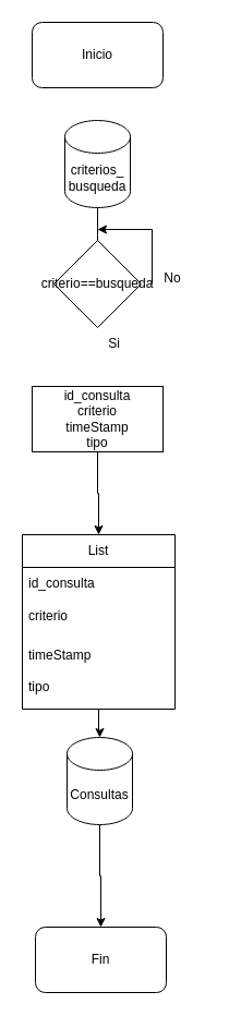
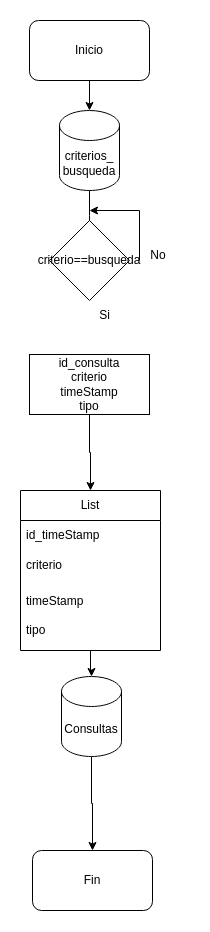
  <mxCell id="0" />
  <mxCell id="1" parent="0" />
+ <mxCell id="2" style="edgeStyle=orthogonalEdgeStyle;rounded=0;orthogonalLoop=1;jettySize=auto;html=1;exitX=0.5;exitY=1;exitDx=0;exitDy=0;entryX=0.5;entryY=0;entryDx=0;entryDy=0;entryPerimeter=0;" parent="1" source="3" target="10" edge="1"><mxGeometry relative="1" as="geometry" /></mxCell>
  <mxCell id="3" value="Inicio" style="rounded=1;whiteSpace=wrap;html=1;" parent="1" vertex="1"><mxGeometry x="29" y="20" width="120" height="60" as="geometry" /></mxCell>
  <mxCell id="4" style="edgeStyle=orthogonalEdgeStyle;rounded=0;orthogonalLoop=1;jettySize=auto;html=1;" parent="1" source="5" target="12" edge="1"><mxGeometry relative="1" as="geometry" /></mxCell>
  <mxCell id="5" value="List" style="swimlane;fontStyle=0;childLayout=stackLayout;horizontal=1;startSize=30;horizontalStack=0;resizeParent=1;resizeParentMax=0;resizeLast=0;collapsible=1;marginBottom=0;whiteSpace=wrap;html=1;" parent="1" vertex="1"><mxGeometry x="20" y="490" width="140" height="160" as="geometry" /></mxCell>
- <mxCell id="6" value="id_consulta" style="text;strokeColor=none;fillColor=none;align=left;verticalAlign=middle;spacingLeft=4;spacingRight=4;overflow=hidden;points=[[0,0.5],[1,0.5]];portConstraint=eastwest;rotatable=0;whiteSpace=wrap;html=1;" parent="5" vertex="1"><mxGeometry y="30" width="140" height="30" as="geometry" /></mxCell>
+ <mxCell id="6" value="id_timeStamp" style="text;strokeColor=none;fillColor=none;align=left;verticalAlign=middle;spacingLeft=4;spacingRight=4;overflow=hidden;points=[[0,0.5],[1,0.5]];portConstraint=eastwest;rotatable=0;whiteSpace=wrap;html=1;" parent="5" vertex="1"><mxGeometry y="30" width="140" height="30" as="geometry" /></mxCell>
  <mxCell id="7" value="criterio" style="text;strokeColor=none;fillColor=none;align=left;verticalAlign=middle;spacingLeft=4;spacingRight=4;overflow=hidden;points=[[0,0.5],[1,0.5]];portConstraint=eastwest;rotatable=0;whiteSpace=wrap;html=1;" parent="5" vertex="1"><mxGeometry y="60" width="140" height="30" as="geometry" /></mxCell>
  <mxCell id="8" value="timeStamp&lt;br&gt;&lt;br&gt;tipo" style="text;strokeColor=none;fillColor=none;align=left;verticalAlign=middle;spacingLeft=4;spacingRight=4;overflow=hidden;points=[[0,0.5],[1,0.5]];portConstraint=eastwest;rotatable=0;whiteSpace=wrap;html=1;" parent="5" vertex="1"><mxGeometry y="90" width="140" height="70" as="geometry" /></mxCell>
  <mxCell id="9" style="edgeStyle=orthogonalEdgeStyle;rounded=0;orthogonalLoop=1;jettySize=auto;html=1;exitX=0.5;exitY=1;exitDx=0;exitDy=0;exitPerimeter=0;" parent="1" source="10" edge="1"><mxGeometry relative="1" as="geometry"><mxPoint x="89" y="240" as="targetPoint" /></mxGeometry></mxCell>
  <mxCell id="10" value="criterios_&lt;br&gt;busqueda" style="shape=cylinder3;whiteSpace=wrap;html=1;boundedLbl=1;backgroundOutline=1;size=15;" parent="1" vertex="1"><mxGeometry x="59" y="110" width="60" height="80" as="geometry" /></mxCell>
  <mxCell id="11" value="" style="edgeStyle=orthogonalEdgeStyle;rounded=0;orthogonalLoop=1;jettySize=auto;html=1;" parent="1" source="12" target="13" edge="1"><mxGeometry relative="1" as="geometry" /></mxCell>
  <mxCell id="12" value="Consultas" style="shape=cylinder3;whiteSpace=wrap;html=1;boundedLbl=1;backgroundOutline=1;size=15;" parent="1" vertex="1"><mxGeometry x="61" y="676" width="60" height="80" as="geometry" /></mxCell>
  <mxCell id="13" value="Fin" style="rounded=1;whiteSpace=wrap;html=1;" parent="1" vertex="1"><mxGeometry x="32" y="850" width="120" height="60" as="geometry" /></mxCell>
  <mxCell id="14" value="criterio==busqueda" style="rhombus;whiteSpace=wrap;html=1;" parent="1" vertex="1"><mxGeometry x="49" y="220" width="80" height="80" as="geometry" /></mxCell>
  <mxCell id="15" style="edgeStyle=orthogonalEdgeStyle;rounded=0;orthogonalLoop=1;jettySize=auto;html=1;exitX=0.5;exitY=1;exitDx=0;exitDy=0;" parent="1" source="16" target="5" edge="1"><mxGeometry relative="1" as="geometry" /></mxCell>
  <mxCell id="16" value="id_consulta&lt;br&gt;criterio&lt;br&gt;timeStamp&lt;br&gt;tipo" style="whiteSpace=wrap;html=1;" parent="1" vertex="1"><mxGeometry x="29" y="354" width="120" height="60" as="geometry" /></mxCell>
  <mxCell id="17" value="Si" style="text;html=1;align=center;verticalAlign=middle;resizable=0;points=[];autosize=1;strokeColor=none;fillColor=none;" parent="1" vertex="1"><mxGeometry x="89" y="300" width="30" height="30" as="geometry" /></mxCell>
  <mxCell id="18" value="" style="endArrow=classic;html=1;rounded=0;" parent="1" edge="1"><mxGeometry width="50" height="50" relative="1" as="geometry"><mxPoint x="139" y="260" as="sourcePoint" /><mxPoint x="89" y="210" as="targetPoint" /><Array as="points"><mxPoint x="139" y="210" /></Array></mxGeometry></mxCell>
  <mxCell id="19" value="No" style="text;html=1;strokeColor=none;fillColor=none;align=center;verticalAlign=middle;whiteSpace=wrap;rounded=0;" parent="1" vertex="1"><mxGeometry x="128" y="240" width="60" height="30" as="geometry" /></mxCell>
